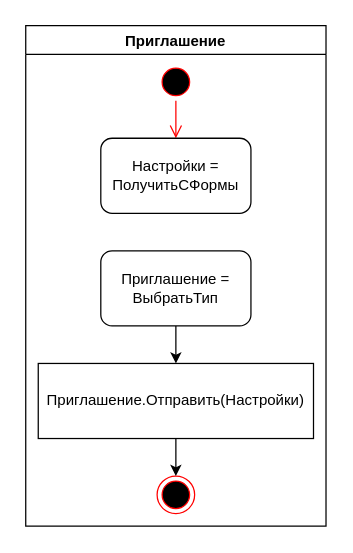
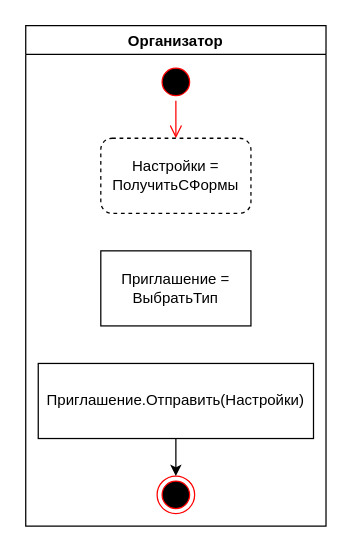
  <mxCell id="0" />
  <mxCell id="1" parent="0" />
- <mxCell id="2" value="Приглашение" style="swimlane;" vertex="1" parent="1"><mxGeometry x="20" y="20" width="240" height="400" as="geometry" /></mxCell>
+ <mxCell id="2" value="Организатор" style="swimlane;" vertex="1" parent="1"><mxGeometry x="20" y="20" width="240" height="400" as="geometry" /></mxCell>
  <mxCell id="3" value="" style="ellipse;html=1;shape=startState;fillColor=#000000;strokeColor=#ff0000;" vertex="1" parent="2"><mxGeometry x="105" y="30" width="30" height="30" as="geometry" /></mxCell>
  <mxCell id="4" value="" style="edgeStyle=orthogonalEdgeStyle;html=1;verticalAlign=bottom;endArrow=open;endSize=8;strokeColor=#ff0000;rounded=0;" edge="1" parent="2" source="3" target="5"><mxGeometry relative="1" as="geometry"><mxPoint x="120" y="90" as="targetPoint" /></mxGeometry></mxCell>
- <mxCell id="5" value="Настройки = ПолучитьСФормы" style="rounded=1;whiteSpace=wrap;html=1;" vertex="1" parent="2"><mxGeometry x="60" y="90" width="120" height="60" as="geometry" /></mxCell>
- <mxCell id="6" value="Приглашение = ВыбратьТип" style="rounded=1;whiteSpace=wrap;html=1;" vertex="1" parent="2"><mxGeometry x="60" y="180" width="120" height="60" as="geometry" /></mxCell>
+ <mxCell id="5" value="Настройки = ПолучитьСФормы" style="rounded=1;whiteSpace=wrap;html=1;dashed=1;" vertex="1" parent="2"><mxGeometry x="60" y="90" width="120" height="60" as="geometry" /></mxCell>
+ <mxCell id="6" value="Приглашение = ВыбратьТип" style="whiteSpace=wrap;html=1;rounded=0;" vertex="1" parent="2"><mxGeometry x="60" y="180" width="120" height="60" as="geometry" /></mxCell>
  <mxCell id="7" value="" style="ellipse;html=1;shape=endState;fillColor=#000000;strokeColor=#ff0000;" vertex="1" parent="2"><mxGeometry x="105" y="360" width="30" height="30" as="geometry" /></mxCell>
- <mxCell id="8" value="" style="endArrow=classic;html=1;rounded=0;" edge="1" parent="2" source="6" target="9"><mxGeometry width="50" height="50" relative="1" as="geometry"><mxPoint x="130" y="160" as="sourcePoint" /><mxPoint x="130" y="190" as="targetPoint" /></mxGeometry></mxCell>
  <mxCell id="9" value="Приглашение.Отправить(Настройки)" style="whiteSpace=wrap;html=1;rounded=0;" vertex="1" parent="2"><mxGeometry x="10" y="270" width="220" height="60" as="geometry" /></mxCell>
  <mxCell id="10" value="" style="endArrow=classic;html=1;rounded=0;" edge="1" parent="2" source="9" target="7"><mxGeometry width="50" height="50" relative="1" as="geometry"><mxPoint x="130" y="250" as="sourcePoint" /><mxPoint x="130" y="280" as="targetPoint" /></mxGeometry></mxCell>
